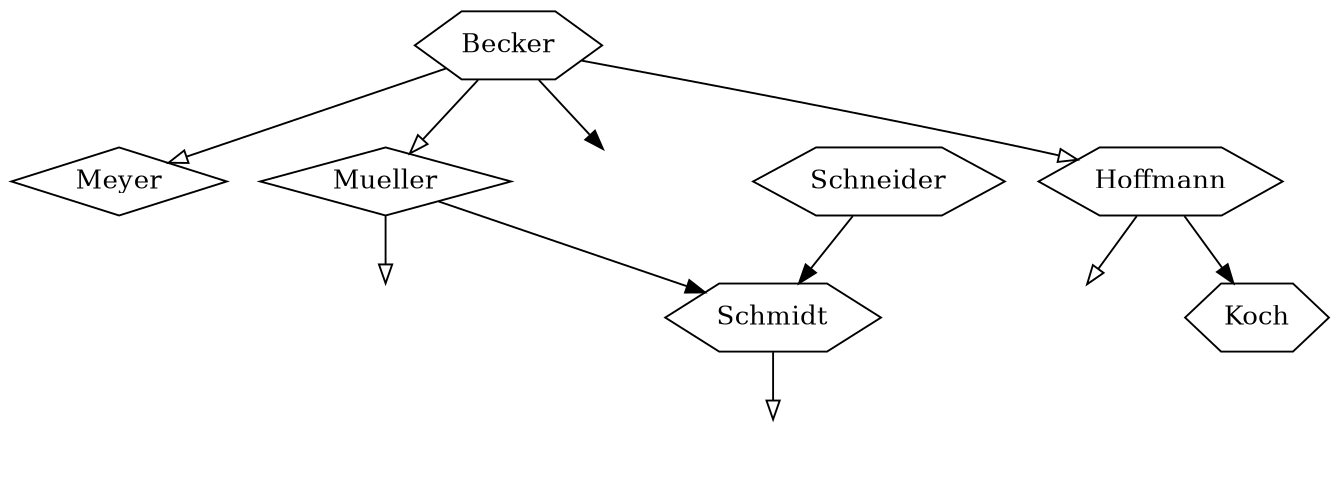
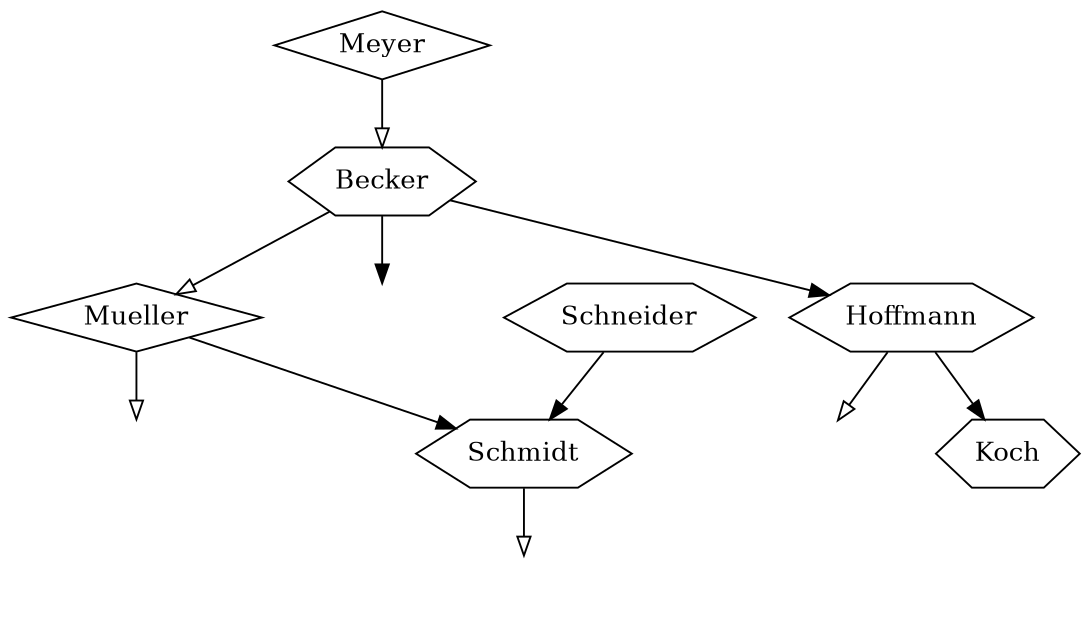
  digraph {
    node [shape=hexagon]
    edge [arrowhead=onormal]
    Meyer [shape=diamond]
    Becker
    Mueller [shape=diamond]
    empty0 [style=invis shape=""]
    Hoffmann
    empty2 [style=invis shape=""]
    Schmidt
    empty1 [style=invis shape=""]
    Koch
    empty3 [style=invis shape=""]
    Schneider
-   Becker -> Meyer
+   Meyer -> Becker
    Becker -> Mueller
    Becker -> empty0 [arrowhead=normal]
-   Becker -> Hoffmann
+   Becker -> Hoffmann [arrowhead=normal]
    Mueller -> empty2
    Mueller -> Schmidt [arrowhead=normal]
    Hoffmann -> empty1
    Hoffmann -> Koch [arrowhead=normal]
    Schmidt -> empty3
    Schneider -> Schmidt [arrowhead=normal]
  }
